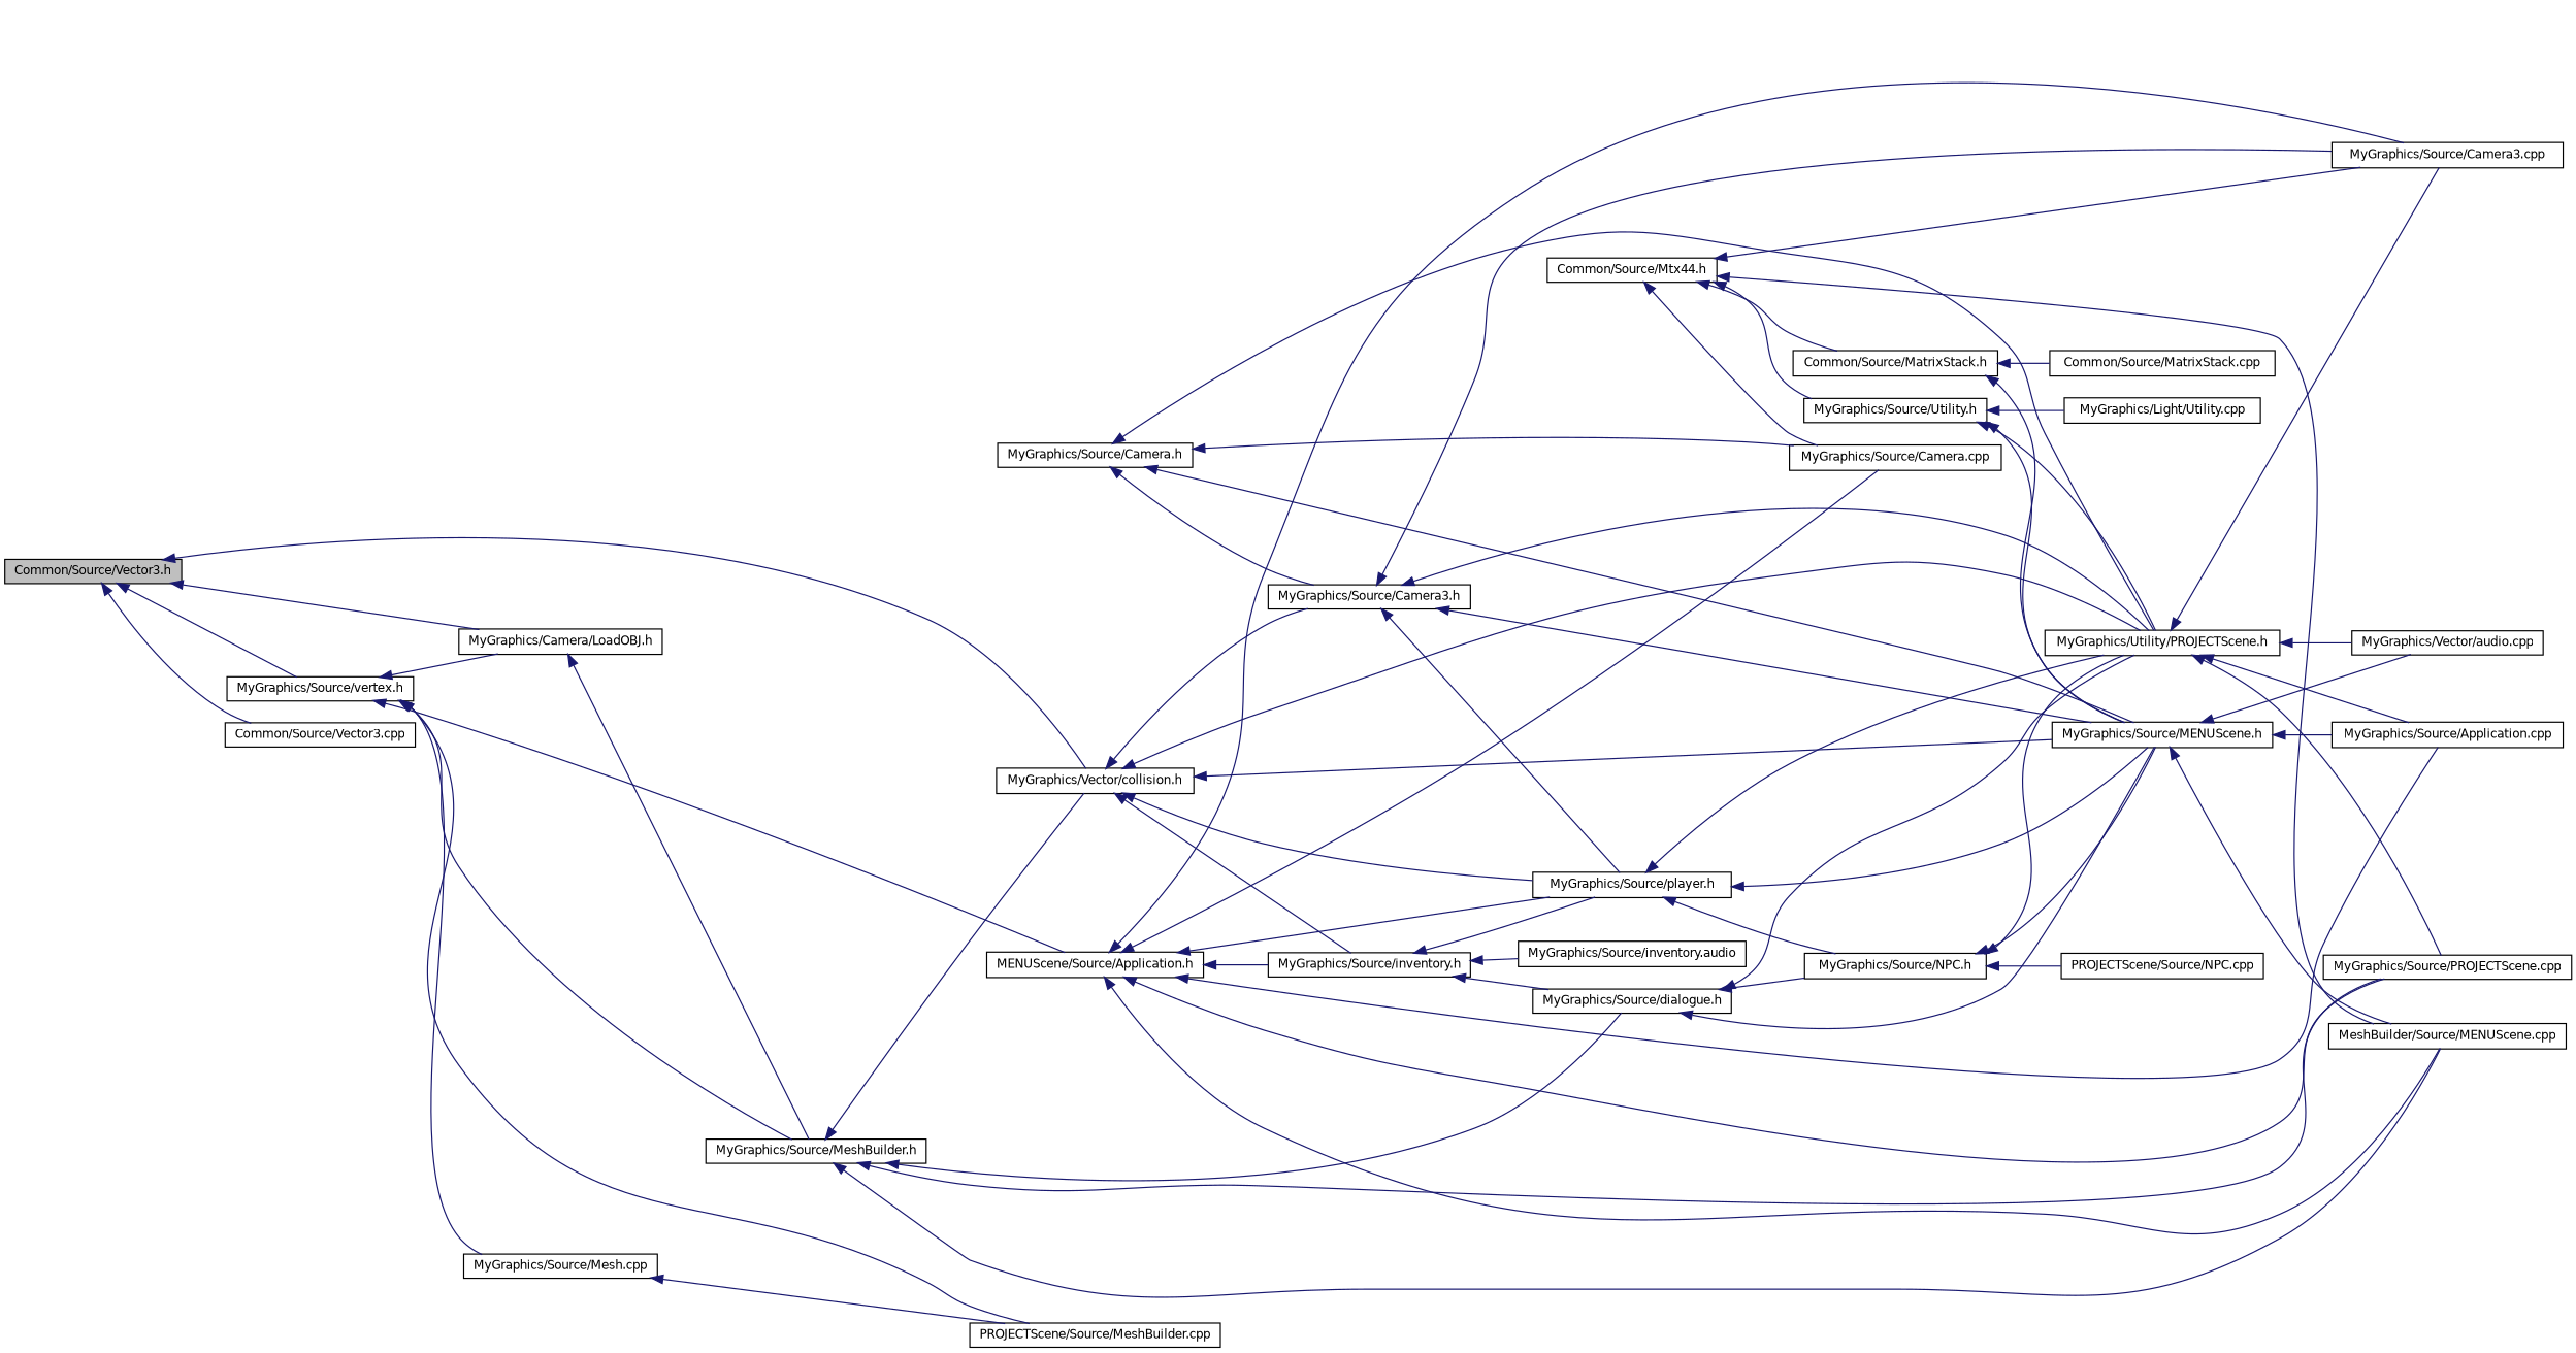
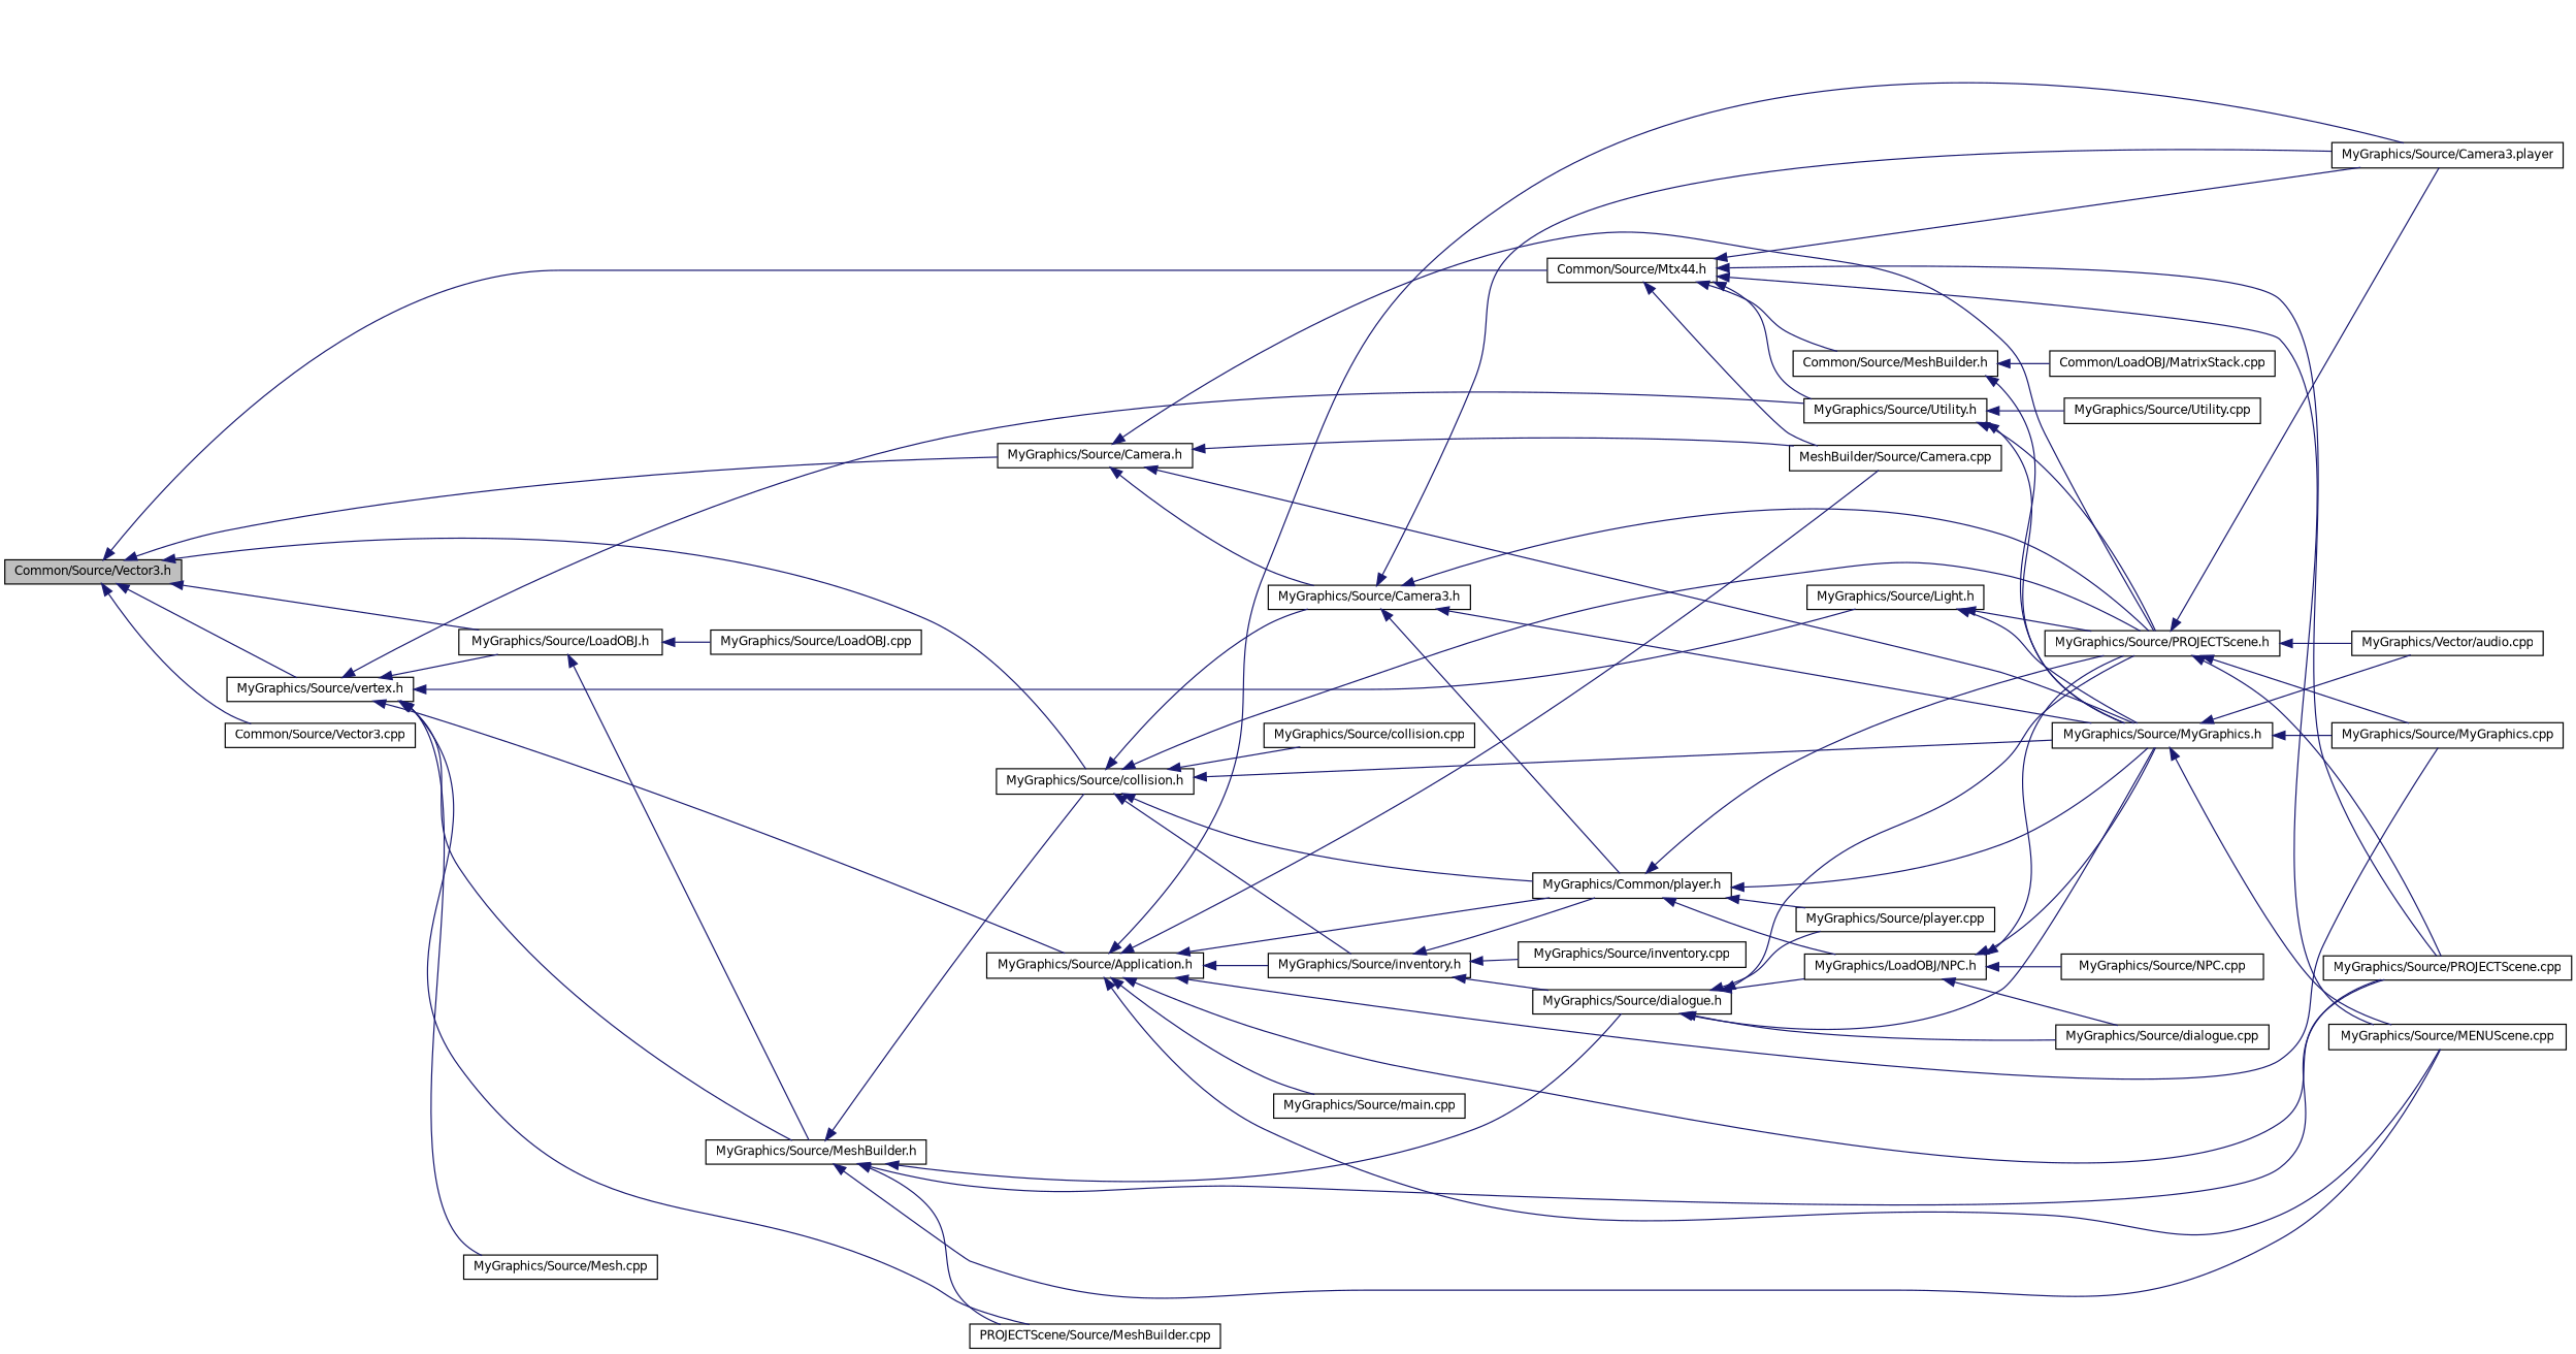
  digraph {
    rankdir=LR
    node [color=black fontname=Helvetica fontsize=10 shape=record]
    edge [color=midnightblue dir=back fontname=Helvetica fontsize=10 labelfontname=Helvetica labelfontsize=10 style=solid]
    n1 [fillcolor=grey75 fontcolor=black height=0.2 label="Common/Source/Vector3.h" style=filled width=0.4]
    n2 [height=0.2 label="Common/Source/Mtx44.h" width=0.4]
    n3 [height=0.2 label="Common/Source/Vector3.cpp" width=0.4]
    n4 [height=0.2 label="MyGraphics/Source/vertex.h" width=0.4]
-   n5 [height=0.2 label="MyGraphics/Vector/collision.h" width=0.4]
-   n6 [height=0.2 label="MyGraphics/Camera/LoadOBJ.h" width=0.4]
+   n5 [height=0.2 label="MyGraphics/Source/collision.h" width=0.4]
+   n6 [height=0.2 label="MyGraphics/Source/LoadOBJ.h" width=0.4]
    n7 [height=0.2 label="MyGraphics/Source/Camera.h" width=0.4]
-   n8 [height=0.2 label="Common/Source/MatrixStack.h" width=0.4]
-   n9 [height=0.2 label="MyGraphics/Source/Camera3.cpp" width=0.4]
+   n8 [height=0.2 label="Common/Source/MeshBuilder.h" width=0.4]
+   n9 [height=0.2 label="MyGraphics/Source/Camera3.player" width=0.4]
    n10 [height=0.2 label="MyGraphics/Source/PROJECTScene.cpp" width=0.4]
-   n11 [height=0.2 label="MeshBuilder/Source/MENUScene.cpp" width=0.4]
+   n11 [height=0.2 label="MyGraphics/Source/MENUScene.cpp" width=0.4]
    n12 [height=0.2 label="MyGraphics/Source/Utility.h" width=0.4]
-   n13 [height=0.2 label="MyGraphics/Source/Camera.cpp" width=0.4]
-   n14 [height=0.2 label="MENUScene/Source/Application.h" width=0.4]
+   n13 [height=0.2 label="MeshBuilder/Source/Camera.cpp" width=0.4]
+   n14 [height=0.2 label="MyGraphics/Source/Application.h" width=0.4]
+   n15 [height=0.2 label="MyGraphics/Source/Light.h" width=0.4]
    n16 [height=0.2 label="MyGraphics/Source/MeshBuilder.h" width=0.4]
    n17 [height=0.2 label="PROJECTScene/Source/MeshBuilder.cpp" width=0.4]
    n18 [height=0.2 label="MyGraphics/Source/Mesh.cpp" width=0.4]
-   n19 [height=0.2 label="MyGraphics/Utility/PROJECTScene.h" width=0.4]
-   n20 [height=0.2 label="MyGraphics/Source/MENUScene.h" width=0.4]
-   n21 [height=0.2 label="MyGraphics/Source/player.h" width=0.4]
+   n19 [height=0.2 label="MyGraphics/Source/PROJECTScene.h" width=0.4]
+   n20 [height=0.2 label="MyGraphics/Source/MyGraphics.h" width=0.4]
+   n21 [height=0.2 label="MyGraphics/Common/player.h" width=0.4]
    n22 [height=0.2 label="MyGraphics/Source/inventory.h" width=0.4]
    n23 [height=0.2 label="MyGraphics/Source/Camera3.h" width=0.4]
-   n26 [height=0.2 label="Common/Source/MatrixStack.cpp" width=0.4]
-   n27 [height=0.2 label="MyGraphics/Light/Utility.cpp" width=0.4]
-   n28 [height=0.2 label="MyGraphics/Source/Application.cpp" width=0.4]
+   n24 [height=0.2 label="MyGraphics/Source/collision.cpp" width=0.4]
+   n25 [height=0.2 label="MyGraphics/Source/LoadOBJ.cpp" width=0.4]
+   n26 [height=0.2 label="Common/LoadOBJ/MatrixStack.cpp" width=0.4]
+   n27 [height=0.2 label="MyGraphics/Source/Utility.cpp" width=0.4]
+   n28 [height=0.2 label="MyGraphics/Source/MyGraphics.cpp" width=0.4]
    n29 [height=0.2 label="MyGraphics/Vector/audio.cpp" width=0.4]
+   n30 [height=0.2 label="MyGraphics/Source/main.cpp" width=0.4]
    n31 [height=0.2 label="MyGraphics/Source/dialogue.h" width=0.4]
-   n32 [height=0.2 label="MyGraphics/Source/NPC.h" width=0.4]
-   n34 [height=0.2 label="MyGraphics/Source/inventory.audio" width=0.4]
-   n36 [height=0.2 label="PROJECTScene/Source/NPC.cpp" width=0.4]
+   n32 [height=0.2 label="MyGraphics/LoadOBJ/NPC.h" width=0.4]
+   n33 [height=0.2 label="MyGraphics/Source/player.cpp" width=0.4]
+   n34 [height=0.2 label="MyGraphics/Source/inventory.cpp" width=0.4]
+   n35 [height=0.2 label="MyGraphics/Source/dialogue.cpp" width=0.4]
+   n36 [height=0.2 label="MyGraphics/Source/NPC.cpp" width=0.4]
+   n1 -> n2
    n1 -> n3
    n1 -> n4
    n1 -> n5
    n1 -> n6
+   n1 -> n7
    n2 -> n8
    n2 -> n9
+   n2 -> n10
    n2 -> n11
    n2 -> n12
    n2 -> n13
    n4 -> n6
+   n4 -> n12
    n4 -> n14
+   n4 -> n15
    n4 -> n16
    n4 -> n17
    n4 -> n18
    n5 -> n19
    n5 -> n20
    n5 -> n21
    n5 -> n22
    n5 -> n23
+   n5 -> n24
    n6 -> n16
+   n6 -> n25
    n7 -> n13
    n7 -> n19
    n7 -> n20
    n7 -> n23
    n8 -> n20
    n8 -> n26
    n12 -> n19
    n12 -> n20
    n12 -> n27
    n14 -> n9
    n14 -> n10
    n14 -> n11
    n14 -> n13
    n14 -> n21
    n14 -> n22
    n14 -> n28
+   n14 -> n30
+   n15 -> n19
+   n15 -> n20
    n16 -> n5
    n16 -> n10
    n16 -> n11
-   n18 -> n17
+   n16 -> n17
    n16 -> n31
    n19 -> n9
    n19 -> n10
    n19 -> n28
    n19 -> n29
    n20 -> n11
    n20 -> n28
    n20 -> n29
    n21 -> n19
    n21 -> n20
    n21 -> n32
+   n21 -> n33
    n22 -> n21
    n22 -> n31
    n22 -> n34
    n23 -> n9
    n23 -> n19
    n23 -> n20
    n23 -> n21
    n31 -> n19
    n31 -> n20
    n31 -> n32
+   n31 -> n33
+   n31 -> n35
    n32 -> n19
    n32 -> n20
+   n32 -> n35
    n32 -> n36
  }
